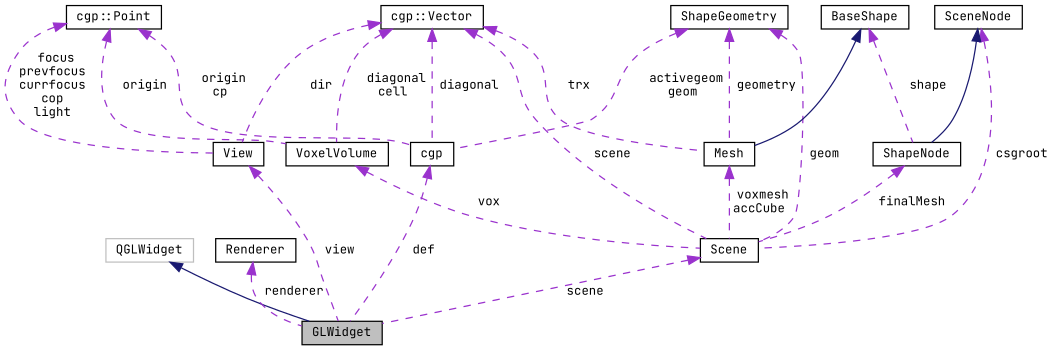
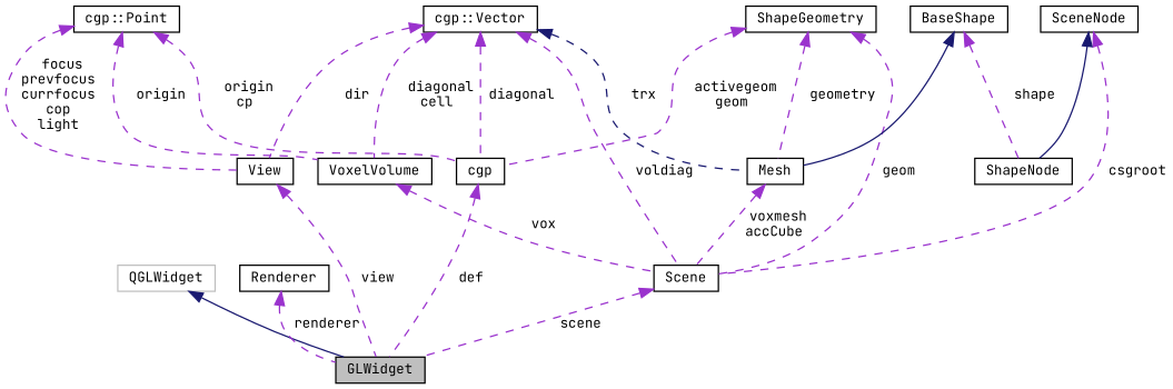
  digraph {
    fontname="JetBrains Mono"
    node [color=black fillcolor=white fontname="JetBrains Mono" fontsize=10 shape=record style=filled]
    edge [color=darkorchid3 dir=back fontname="JetBrains Mono" fontsize=10 labelfontname=Helvetica labelfontsize=10 style=dashed]
    n1 [fillcolor=grey75 fontcolor=black height=0.2 label=GLWidget width=0.4]
    n2 [color=grey75 height=0.2 label=QGLWidget width=0.4]
    n3 [height=0.2 label=Renderer width=0.4]
    n4 [height=0.2 label=View width=0.4]
    n5 [height=0.2 label="cgp::Vector" width=0.4]
    n6 [height=0.2 label=Scene width=0.4]
    n7 [height=0.2 label=VoxelVolume width=0.4]
    n8 [height=0.2 label=Mesh width=0.4]
    n9 [height=0.2 label=cgp width=0.4]
    n10 [height=0.2 label="cgp::Point" width=0.4]
    n11 [height=0.2 label=ShapeGeometry width=0.4]
    n12 [height=0.2 label=ShapeNode width=0.4]
    n13 [height=0.2 label=SceneNode width=0.4]
    n14 [height=0.2 label=BaseShape width=0.4]
    n2 -> n1 [color=midnightblue style=solid]
    n3 -> n1 [label=" renderer"]
    n4 -> n1 [label=" view"]
    n5 -> n4 [label=" dir"]
-   n5 -> n6 [label=" scene"]
+   n5 -> n6 [label=" voldiag"]
    n5 -> n7 [label=" diagonal\ncell"]
-   n5 -> n8 [label=" trx"]
+   n5 -> n8 [color=midnightblue label=" trx"]
    n5 -> n9 [label=" diagonal"]
    n6 -> n1 [label=" scene"]
    n7 -> n6 [label=" vox"]
    n8 -> n6 [label=" voxmesh\naccCube"]
    n9 -> n1 [label=" def"]
    n10 -> n4 [label=" focus\nprevfocus\ncurrfocus\ncop\nlight"]
    n10 -> n7 [label=" origin"]
    n10 -> n9 [label=" origin\ncp"]
    n11 -> n6 [label=" geom"]
    n11 -> n8 [label=" geometry"]
    n11 -> n9 [label=" activegeom\ngeom"]
-   n12 -> n6 [label=" finalMesh"]
    n13 -> n6 [label=" csgroot"]
    n13 -> n12 [color=midnightblue style=solid]
    n14 -> n8 [color=midnightblue style=solid]
    n14 -> n12 [label=" shape"]
  }
